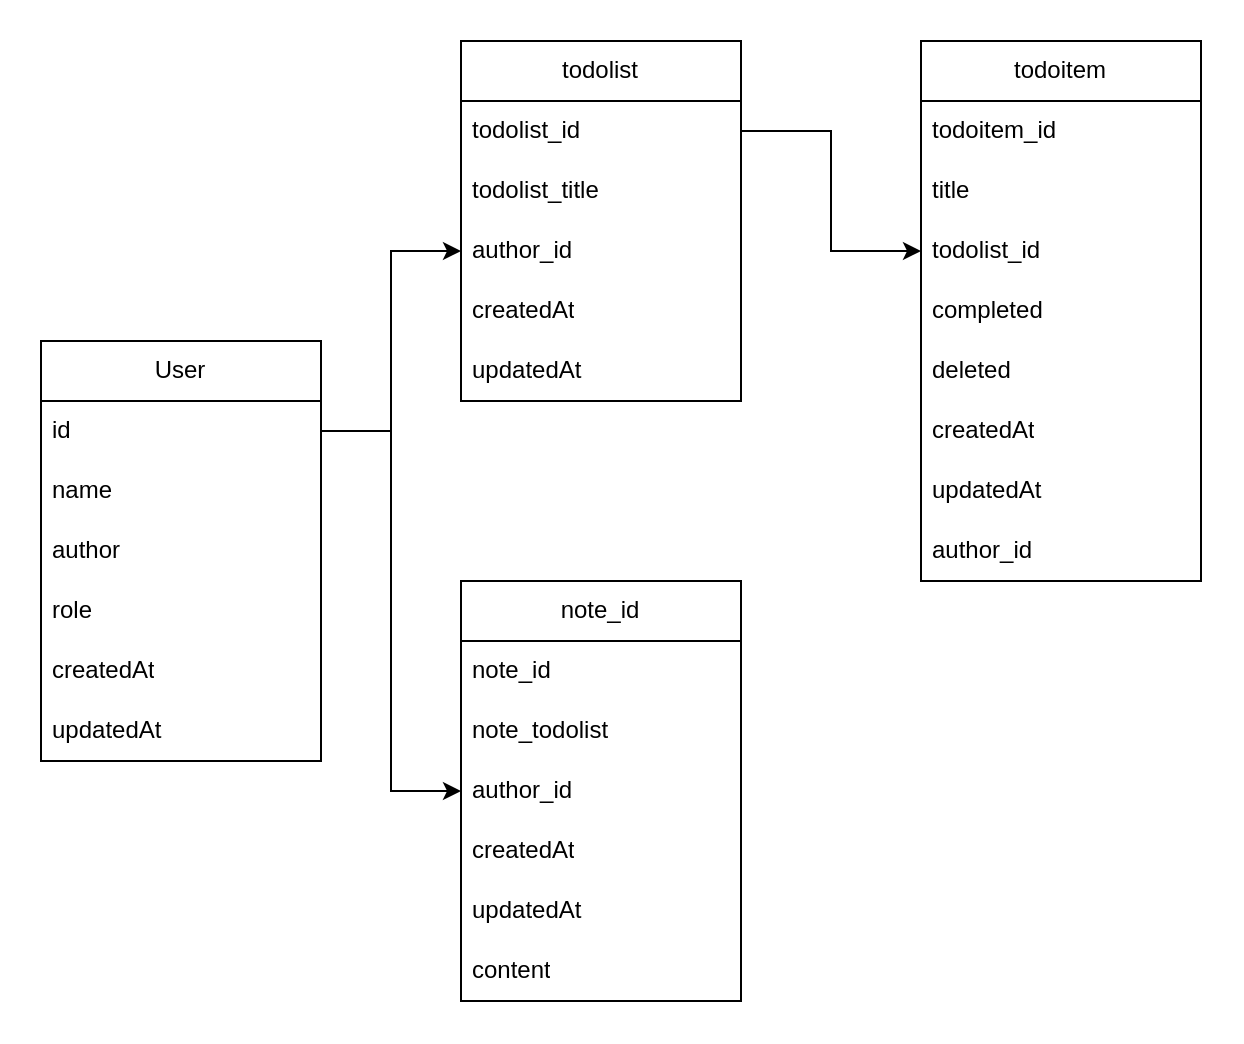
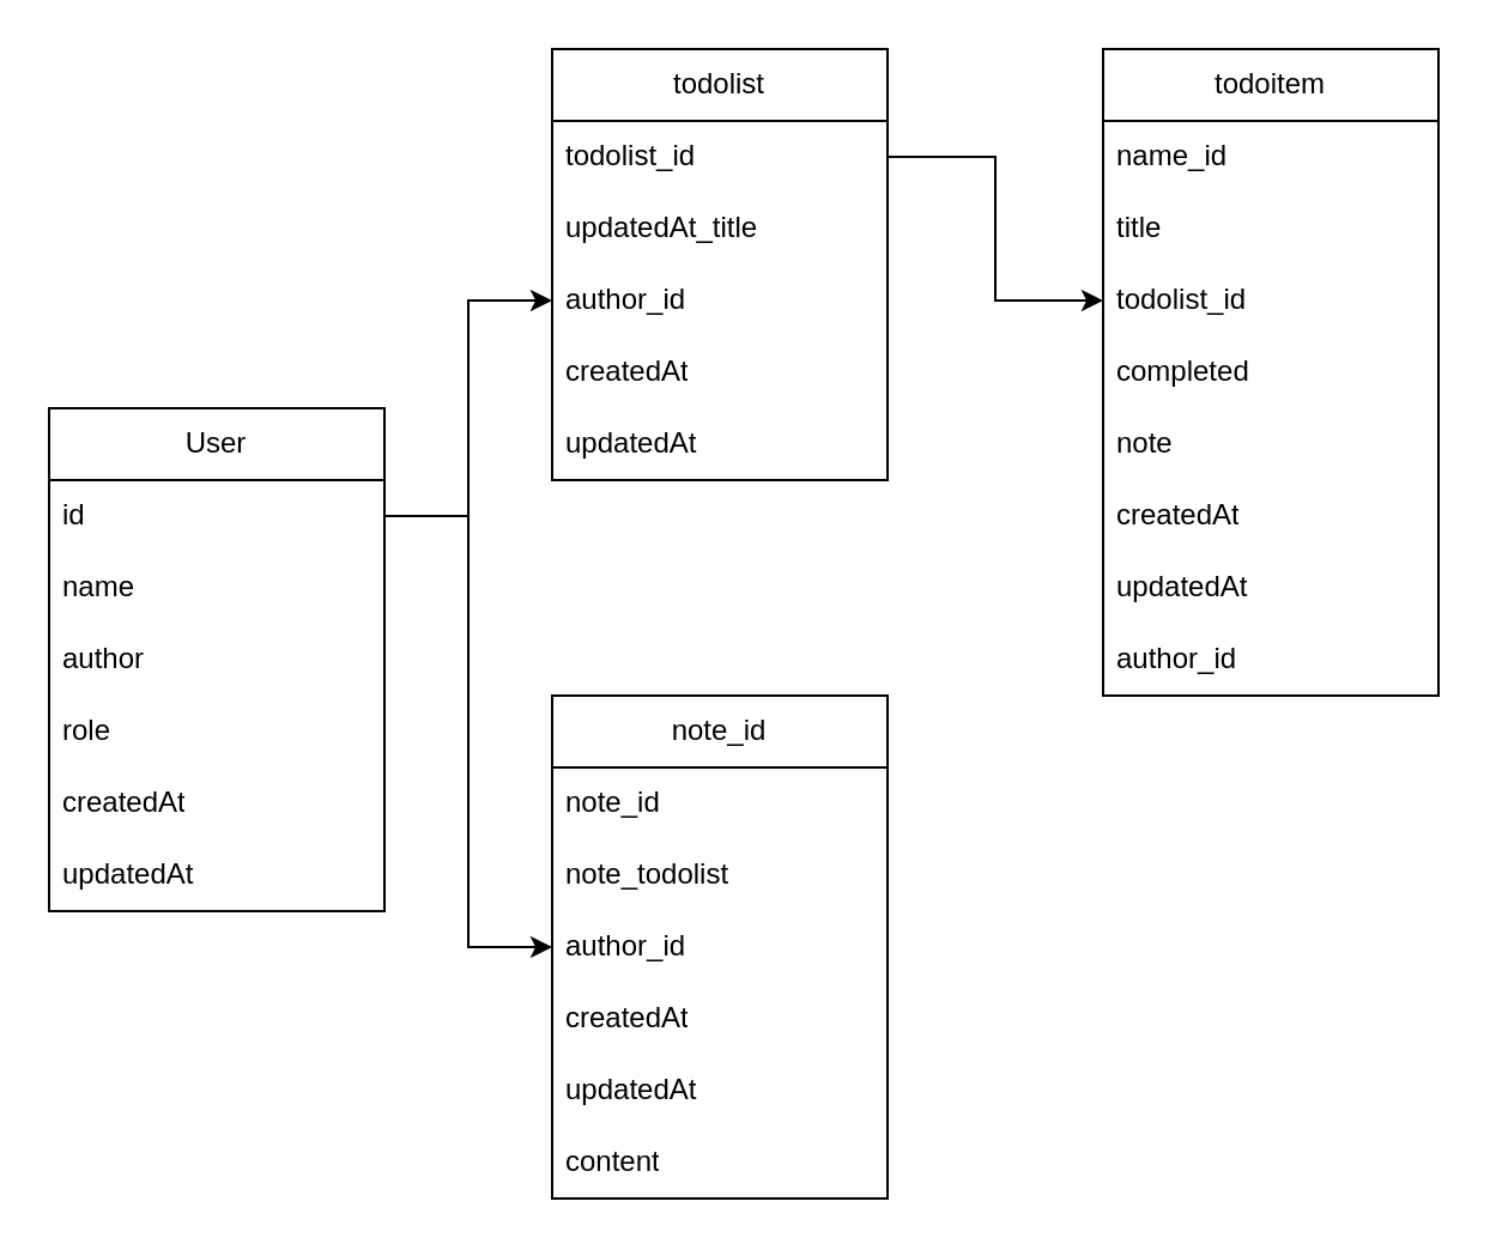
  <mxCell id="0" />
  <mxCell id="1" parent="0" />
  <mxCell id="2" value="User" style="swimlane;fontStyle=0;childLayout=stackLayout;horizontal=1;startSize=30;horizontalStack=0;resizeParent=1;resizeParentMax=0;resizeLast=0;collapsible=1;marginBottom=0;whiteSpace=wrap;html=1;" vertex="1" parent="1"><mxGeometry x="20" y="170" width="140" height="210" as="geometry" /></mxCell>
  <mxCell id="3" value="id" style="text;strokeColor=none;fillColor=none;align=left;verticalAlign=middle;spacingLeft=4;spacingRight=4;overflow=hidden;points=[[0,0.5],[1,0.5]];portConstraint=eastwest;rotatable=0;whiteSpace=wrap;html=1;" vertex="1" parent="2"><mxGeometry y="30" width="140" height="30" as="geometry" /></mxCell>
  <mxCell id="4" value="name" style="text;strokeColor=none;fillColor=none;align=left;verticalAlign=middle;spacingLeft=4;spacingRight=4;overflow=hidden;points=[[0,0.5],[1,0.5]];portConstraint=eastwest;rotatable=0;whiteSpace=wrap;html=1;" vertex="1" parent="2"><mxGeometry y="60" width="140" height="30" as="geometry" /></mxCell>
  <mxCell id="5" value="&lt;div&gt;author&lt;/div&gt;" style="text;strokeColor=none;fillColor=none;align=left;verticalAlign=middle;spacingLeft=4;spacingRight=4;overflow=hidden;points=[[0,0.5],[1,0.5]];portConstraint=eastwest;rotatable=0;whiteSpace=wrap;html=1;" vertex="1" parent="2"><mxGeometry y="90" width="140" height="30" as="geometry" /></mxCell>
  <mxCell id="6" value="role" style="text;strokeColor=none;fillColor=none;align=left;verticalAlign=middle;spacingLeft=4;spacingRight=4;overflow=hidden;points=[[0,0.5],[1,0.5]];portConstraint=eastwest;rotatable=0;whiteSpace=wrap;html=1;" vertex="1" parent="2"><mxGeometry y="120" width="140" height="30" as="geometry" /></mxCell>
  <mxCell id="7" value="createdAt" style="text;strokeColor=none;fillColor=none;align=left;verticalAlign=middle;spacingLeft=4;spacingRight=4;overflow=hidden;points=[[0,0.5],[1,0.5]];portConstraint=eastwest;rotatable=0;whiteSpace=wrap;html=1;" vertex="1" parent="2"><mxGeometry y="150" width="140" height="30" as="geometry" /></mxCell>
  <mxCell id="8" value="updatedAt" style="text;strokeColor=none;fillColor=none;align=left;verticalAlign=middle;spacingLeft=4;spacingRight=4;overflow=hidden;points=[[0,0.5],[1,0.5]];portConstraint=eastwest;rotatable=0;whiteSpace=wrap;html=1;" vertex="1" parent="2"><mxGeometry y="180" width="140" height="30" as="geometry" /></mxCell>
  <mxCell id="9" value="todoitem" style="swimlane;fontStyle=0;childLayout=stackLayout;horizontal=1;startSize=30;horizontalStack=0;resizeParent=1;resizeParentMax=0;resizeLast=0;collapsible=1;marginBottom=0;whiteSpace=wrap;html=1;" vertex="1" parent="1"><mxGeometry x="460" y="20" width="140" height="270" as="geometry" /></mxCell>
- <mxCell id="10" value="todoitem_id" style="text;strokeColor=none;fillColor=none;align=left;verticalAlign=middle;spacingLeft=4;spacingRight=4;overflow=hidden;points=[[0,0.5],[1,0.5]];portConstraint=eastwest;rotatable=0;whiteSpace=wrap;html=1;" vertex="1" parent="9"><mxGeometry y="30" width="140" height="30" as="geometry" /></mxCell>
+ <mxCell id="10" value="name_id" style="text;strokeColor=none;fillColor=none;align=left;verticalAlign=middle;spacingLeft=4;spacingRight=4;overflow=hidden;points=[[0,0.5],[1,0.5]];portConstraint=eastwest;rotatable=0;whiteSpace=wrap;html=1;" vertex="1" parent="9"><mxGeometry y="30" width="140" height="30" as="geometry" /></mxCell>
  <mxCell id="11" value="title" style="text;strokeColor=none;fillColor=none;align=left;verticalAlign=middle;spacingLeft=4;spacingRight=4;overflow=hidden;points=[[0,0.5],[1,0.5]];portConstraint=eastwest;rotatable=0;whiteSpace=wrap;html=1;" vertex="1" parent="9"><mxGeometry y="60" width="140" height="30" as="geometry" /></mxCell>
  <mxCell id="12" value="todolist_id" style="text;strokeColor=none;fillColor=none;align=left;verticalAlign=middle;spacingLeft=4;spacingRight=4;overflow=hidden;points=[[0,0.5],[1,0.5]];portConstraint=eastwest;rotatable=0;whiteSpace=wrap;html=1;" vertex="1" parent="9"><mxGeometry y="90" width="140" height="30" as="geometry" /></mxCell>
  <mxCell id="13" value="completed" style="text;strokeColor=none;fillColor=none;align=left;verticalAlign=middle;spacingLeft=4;spacingRight=4;overflow=hidden;points=[[0,0.5],[1,0.5]];portConstraint=eastwest;rotatable=0;whiteSpace=wrap;html=1;" vertex="1" parent="9"><mxGeometry y="120" width="140" height="30" as="geometry" /></mxCell>
- <mxCell id="14" value="deleted" style="text;strokeColor=none;fillColor=none;align=left;verticalAlign=middle;spacingLeft=4;spacingRight=4;overflow=hidden;points=[[0,0.5],[1,0.5]];portConstraint=eastwest;rotatable=0;whiteSpace=wrap;html=1;" vertex="1" parent="9"><mxGeometry y="150" width="140" height="30" as="geometry" /></mxCell>
+ <mxCell id="14" value="note" style="text;strokeColor=none;fillColor=none;align=left;verticalAlign=middle;spacingLeft=4;spacingRight=4;overflow=hidden;points=[[0,0.5],[1,0.5]];portConstraint=eastwest;rotatable=0;whiteSpace=wrap;html=1;" vertex="1" parent="9"><mxGeometry y="150" width="140" height="30" as="geometry" /></mxCell>
  <mxCell id="15" value="createdAt" style="text;strokeColor=none;fillColor=none;align=left;verticalAlign=middle;spacingLeft=4;spacingRight=4;overflow=hidden;points=[[0,0.5],[1,0.5]];portConstraint=eastwest;rotatable=0;whiteSpace=wrap;html=1;" vertex="1" parent="9"><mxGeometry y="180" width="140" height="30" as="geometry" /></mxCell>
  <mxCell id="16" value="updatedAt" style="text;strokeColor=none;fillColor=none;align=left;verticalAlign=middle;spacingLeft=4;spacingRight=4;overflow=hidden;points=[[0,0.5],[1,0.5]];portConstraint=eastwest;rotatable=0;whiteSpace=wrap;html=1;" vertex="1" parent="9"><mxGeometry y="210" width="140" height="30" as="geometry" /></mxCell>
  <mxCell id="17" value="author_id" style="text;strokeColor=none;fillColor=none;align=left;verticalAlign=middle;spacingLeft=4;spacingRight=4;overflow=hidden;points=[[0,0.5],[1,0.5]];portConstraint=eastwest;rotatable=0;whiteSpace=wrap;html=1;" vertex="1" parent="9"><mxGeometry y="240" width="140" height="30" as="geometry" /></mxCell>
  <mxCell id="18" value="note_id" style="swimlane;fontStyle=0;childLayout=stackLayout;horizontal=1;startSize=30;horizontalStack=0;resizeParent=1;resizeParentMax=0;resizeLast=0;collapsible=1;marginBottom=0;whiteSpace=wrap;html=1;" vertex="1" parent="1"><mxGeometry x="230" y="290" width="140" height="210" as="geometry" /></mxCell>
  <mxCell id="19" value="note_id" style="text;strokeColor=none;fillColor=none;align=left;verticalAlign=middle;spacingLeft=4;spacingRight=4;overflow=hidden;points=[[0,0.5],[1,0.5]];portConstraint=eastwest;rotatable=0;whiteSpace=wrap;html=1;" vertex="1" parent="18"><mxGeometry y="30" width="140" height="30" as="geometry" /></mxCell>
  <mxCell id="20" value="note_todolist" style="text;strokeColor=none;fillColor=none;align=left;verticalAlign=middle;spacingLeft=4;spacingRight=4;overflow=hidden;points=[[0,0.5],[1,0.5]];portConstraint=eastwest;rotatable=0;whiteSpace=wrap;html=1;" vertex="1" parent="18"><mxGeometry y="60" width="140" height="30" as="geometry" /></mxCell>
  <mxCell id="21" value="author_id" style="text;strokeColor=none;fillColor=none;align=left;verticalAlign=middle;spacingLeft=4;spacingRight=4;overflow=hidden;points=[[0,0.5],[1,0.5]];portConstraint=eastwest;rotatable=0;whiteSpace=wrap;html=1;" vertex="1" parent="18"><mxGeometry y="90" width="140" height="30" as="geometry" /></mxCell>
  <mxCell id="22" value="createdAt" style="text;strokeColor=none;fillColor=none;align=left;verticalAlign=middle;spacingLeft=4;spacingRight=4;overflow=hidden;points=[[0,0.5],[1,0.5]];portConstraint=eastwest;rotatable=0;whiteSpace=wrap;html=1;" vertex="1" parent="18"><mxGeometry y="120" width="140" height="30" as="geometry" /></mxCell>
  <mxCell id="23" value="updatedAt" style="text;strokeColor=none;fillColor=none;align=left;verticalAlign=middle;spacingLeft=4;spacingRight=4;overflow=hidden;points=[[0,0.5],[1,0.5]];portConstraint=eastwest;rotatable=0;whiteSpace=wrap;html=1;" vertex="1" parent="18"><mxGeometry y="150" width="140" height="30" as="geometry" /></mxCell>
  <mxCell id="24" value="content" style="text;strokeColor=none;fillColor=none;align=left;verticalAlign=middle;spacingLeft=4;spacingRight=4;overflow=hidden;points=[[0,0.5],[1,0.5]];portConstraint=eastwest;rotatable=0;whiteSpace=wrap;html=1;" vertex="1" parent="18"><mxGeometry y="180" width="140" height="30" as="geometry" /></mxCell>
  <mxCell id="25" value="todolist" style="swimlane;fontStyle=0;childLayout=stackLayout;horizontal=1;startSize=30;horizontalStack=0;resizeParent=1;resizeParentMax=0;resizeLast=0;collapsible=1;marginBottom=0;whiteSpace=wrap;html=1;" vertex="1" parent="1"><mxGeometry x="230" y="20" width="140" height="180" as="geometry" /></mxCell>
  <mxCell id="26" value="todolist_id" style="text;strokeColor=none;fillColor=none;align=left;verticalAlign=middle;spacingLeft=4;spacingRight=4;overflow=hidden;points=[[0,0.5],[1,0.5]];portConstraint=eastwest;rotatable=0;whiteSpace=wrap;html=1;" vertex="1" parent="25"><mxGeometry y="30" width="140" height="30" as="geometry" /></mxCell>
- <mxCell id="27" value="todolist_title" style="text;strokeColor=none;fillColor=none;align=left;verticalAlign=middle;spacingLeft=4;spacingRight=4;overflow=hidden;points=[[0,0.5],[1,0.5]];portConstraint=eastwest;rotatable=0;whiteSpace=wrap;html=1;" vertex="1" parent="25"><mxGeometry y="60" width="140" height="30" as="geometry" /></mxCell>
+ <mxCell id="27" value="updatedAt_title" style="text;strokeColor=none;fillColor=none;align=left;verticalAlign=middle;spacingLeft=4;spacingRight=4;overflow=hidden;points=[[0,0.5],[1,0.5]];portConstraint=eastwest;rotatable=0;whiteSpace=wrap;html=1;" vertex="1" parent="25"><mxGeometry y="60" width="140" height="30" as="geometry" /></mxCell>
  <mxCell id="28" value="author_id" style="text;strokeColor=none;fillColor=none;align=left;verticalAlign=middle;spacingLeft=4;spacingRight=4;overflow=hidden;points=[[0,0.5],[1,0.5]];portConstraint=eastwest;rotatable=0;whiteSpace=wrap;html=1;" vertex="1" parent="25"><mxGeometry y="90" width="140" height="30" as="geometry" /></mxCell>
  <mxCell id="29" value="createdAt" style="text;strokeColor=none;fillColor=none;align=left;verticalAlign=middle;spacingLeft=4;spacingRight=4;overflow=hidden;points=[[0,0.5],[1,0.5]];portConstraint=eastwest;rotatable=0;whiteSpace=wrap;html=1;" vertex="1" parent="25"><mxGeometry y="120" width="140" height="30" as="geometry" /></mxCell>
  <mxCell id="30" value="updatedAt" style="text;strokeColor=none;fillColor=none;align=left;verticalAlign=middle;spacingLeft=4;spacingRight=4;overflow=hidden;points=[[0,0.5],[1,0.5]];portConstraint=eastwest;rotatable=0;whiteSpace=wrap;html=1;" vertex="1" parent="25"><mxGeometry y="150" width="140" height="30" as="geometry" /></mxCell>
  <mxCell id="31" style="edgeStyle=orthogonalEdgeStyle;rounded=0;orthogonalLoop=1;jettySize=auto;html=1;" edge="1" parent="1" source="3" target="28"><mxGeometry relative="1" as="geometry" /></mxCell>
  <mxCell id="32" style="edgeStyle=orthogonalEdgeStyle;rounded=0;orthogonalLoop=1;jettySize=auto;html=1;" edge="1" parent="1" source="26" target="12"><mxGeometry relative="1" as="geometry" /></mxCell>
  <mxCell id="33" style="edgeStyle=orthogonalEdgeStyle;rounded=0;orthogonalLoop=1;jettySize=auto;html=1;" edge="1" parent="1" source="3" target="21"><mxGeometry relative="1" as="geometry" /></mxCell>
